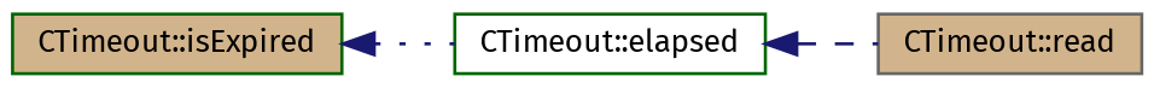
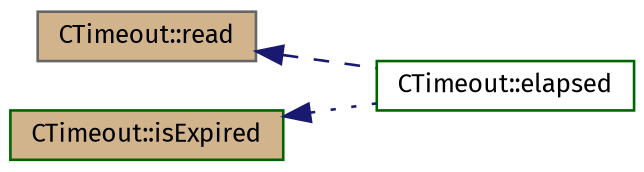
  digraph {
    fontname="Fira Sans"
    rankdir=LR
    node [color=darkgreen fillcolor=tan fontname="Fira Sans" fontsize=10 shape=record style=filled]
    edge [color=midnightblue dir=back fontname="Fira Sans" fontsize=10 labelfontname=Helvetica labelfontsize=10]
    n1 [fillcolor=white fontcolor=black height=0.2 label="CTimeout::elapsed" width=0.4]
    n2 [color=gray40 height=0.2 label="CTimeout::read" width=0.4]
    n3 [height=0.2 label="CTimeout::isExpired" width=0.4]
-   n1 -> n2 [style=dashed]
+   n2 -> n1 [style=dashed]
    n3 -> n1 [style=dotted]
  }
